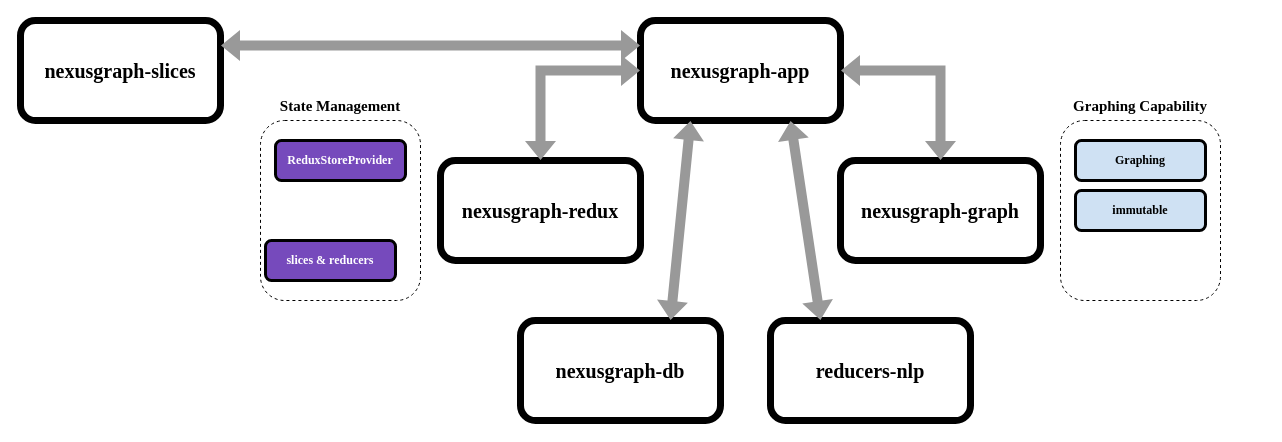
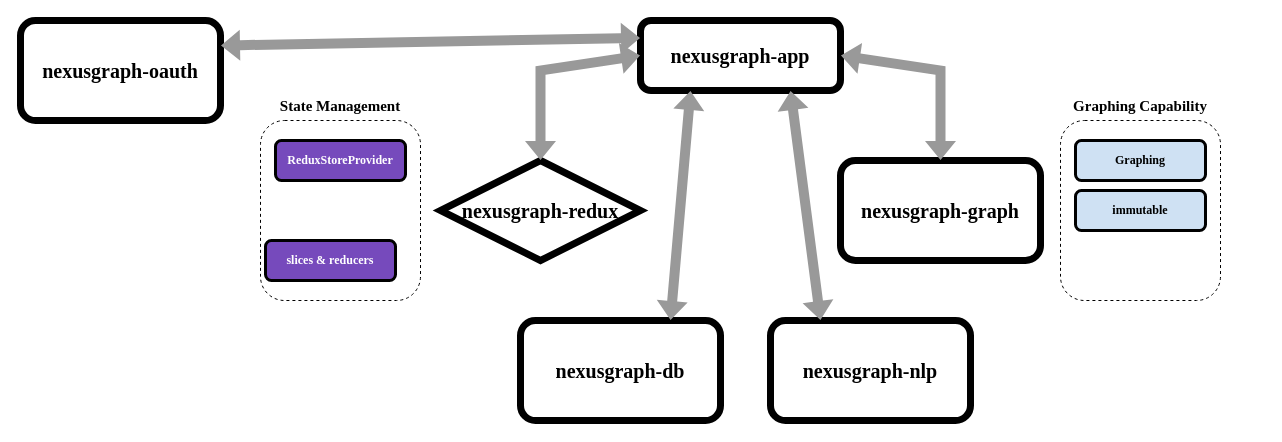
  <mxCell id="0" />
  <mxCell id="1" parent="0" />
- <mxCell id="2" value="&lt;font style=&quot;font-size: 20px;&quot; face=&quot;Ubuntu&quot;&gt;&lt;b&gt;nexusgraph-app&lt;/b&gt;&lt;/font&gt;" style="rounded=1;whiteSpace=wrap;html=1;fillColor=none;strokeWidth=7;" vertex="1" parent="1"><mxGeometry x="640" y="20" width="200" height="100" as="geometry" /></mxCell>
- <mxCell id="3" value="&lt;font style=&quot;font-size: 20px;&quot; face=&quot;Ubuntu&quot;&gt;&lt;b&gt;nexusgraph-redux&lt;/b&gt;&lt;/font&gt;" style="rounded=1;whiteSpace=wrap;html=1;fillColor=none;strokeWidth=7;" vertex="1" parent="1"><mxGeometry x="440" y="160" width="200" height="100" as="geometry" /></mxCell>
+ <mxCell id="2" value="&lt;font style=&quot;font-size: 20px;&quot; face=&quot;Ubuntu&quot;&gt;&lt;b&gt;nexusgraph-app&lt;/b&gt;&lt;/font&gt;" style="rounded=1;whiteSpace=wrap;html=1;fillColor=none;strokeWidth=7;" vertex="1" parent="1"><mxGeometry x="640" y="20" width="200" height="70" as="geometry" /></mxCell>
+ <mxCell id="3" value="&lt;font style=&quot;font-size: 20px;&quot; face=&quot;Ubuntu&quot;&gt;&lt;b&gt;nexusgraph-redux&lt;/b&gt;&lt;/font&gt;" style="rhombus;whiteSpace=wrap;html=1;fillColor=none;strokeWidth=7;" vertex="1" parent="1"><mxGeometry x="440" y="160" width="200" height="100" as="geometry" /></mxCell>
  <mxCell id="4" value="&lt;font style=&quot;font-size: 20px;&quot; face=&quot;Ubuntu&quot;&gt;&lt;b&gt;nexusgraph-graph&lt;/b&gt;&lt;/font&gt;" style="rounded=1;whiteSpace=wrap;html=1;fillColor=none;strokeWidth=7;" vertex="1" parent="1"><mxGeometry x="840" y="160" width="200" height="100" as="geometry" /></mxCell>
  <mxCell id="5" value="&lt;font style=&quot;font-size: 20px;&quot; face=&quot;Ubuntu&quot;&gt;&lt;b&gt;nexusgraph-db&lt;/b&gt;&lt;/font&gt;" style="rounded=1;whiteSpace=wrap;html=1;fillColor=none;strokeWidth=7;" vertex="1" parent="1"><mxGeometry x="520" y="320" width="200" height="100" as="geometry" /></mxCell>
- <mxCell id="6" value="&lt;font style=&quot;font-size: 20px;&quot; face=&quot;Ubuntu&quot;&gt;&lt;b&gt;reducers-nlp&lt;/b&gt;&lt;/font&gt;" style="rounded=1;whiteSpace=wrap;html=1;fillColor=none;strokeWidth=7;" vertex="1" parent="1"><mxGeometry x="770" y="320" width="200" height="100" as="geometry" /></mxCell>
- <mxCell id="7" value="&lt;font style=&quot;font-size: 20px;&quot; face=&quot;Ubuntu&quot;&gt;&lt;b&gt;nexusgraph-slices&lt;/b&gt;&lt;/font&gt;" style="rounded=1;whiteSpace=wrap;html=1;fillColor=none;strokeWidth=7;" vertex="1" parent="1"><mxGeometry x="20" y="20" width="200" height="100" as="geometry" /></mxCell>
+ <mxCell id="6" value="&lt;font style=&quot;font-size: 20px;&quot; face=&quot;Ubuntu&quot;&gt;&lt;b&gt;nexusgraph-nlp&lt;/b&gt;&lt;/font&gt;" style="rounded=1;whiteSpace=wrap;html=1;fillColor=none;strokeWidth=7;" vertex="1" parent="1"><mxGeometry x="770" y="320" width="200" height="100" as="geometry" /></mxCell>
+ <mxCell id="7" value="&lt;font style=&quot;font-size: 20px;&quot; face=&quot;Ubuntu&quot;&gt;&lt;b&gt;nexusgraph-oauth&lt;/b&gt;&lt;/font&gt;" style="rounded=1;whiteSpace=wrap;html=1;fillColor=none;strokeWidth=7;" vertex="1" parent="1"><mxGeometry x="20" y="20" width="200" height="100" as="geometry" /></mxCell>
  <mxCell id="8" value="" style="shape=flexArrow;endArrow=classic;startArrow=classic;html=1;rounded=0;entryX=0;entryY=0.5;entryDx=0;entryDy=0;exitX=0.5;exitY=0;exitDx=0;exitDy=0;strokeColor=none;fillColor=#999999;" edge="1" parent="1" source="3" target="2"><mxGeometry width="100" height="100" relative="1" as="geometry"><mxPoint x="470" y="130" as="sourcePoint" /><mxPoint x="570" y="30" as="targetPoint" /><Array as="points"><mxPoint x="540" y="70" /></Array></mxGeometry></mxCell>
  <mxCell id="9" value="" style="shape=flexArrow;endArrow=classic;startArrow=classic;html=1;rounded=0;exitX=1;exitY=0.5;exitDx=0;exitDy=0;entryX=0.5;entryY=0;entryDx=0;entryDy=0;fillColor=#999999;strokeColor=none;" edge="1" parent="1" source="2" target="4"><mxGeometry width="100" height="100" relative="1" as="geometry"><mxPoint x="800" y="300" as="sourcePoint" /><mxPoint x="900" y="200" as="targetPoint" /><Array as="points"><mxPoint x="940" y="70" /></Array></mxGeometry></mxCell>
  <mxCell id="10" value="" style="shape=flexArrow;endArrow=classic;startArrow=classic;html=1;rounded=0;entryX=0.25;entryY=1;entryDx=0;entryDy=0;exitX=0.75;exitY=0;exitDx=0;exitDy=0;strokeColor=none;fillColor=#999999;" edge="1" parent="1" source="5" target="2"><mxGeometry width="100" height="100" relative="1" as="geometry"><mxPoint x="800" y="300" as="sourcePoint" /><mxPoint x="900" y="200" as="targetPoint" /><Array as="points" /></mxGeometry></mxCell>
  <mxCell id="11" value="" style="shape=flexArrow;endArrow=classic;startArrow=classic;html=1;rounded=0;entryX=0.75;entryY=1;entryDx=0;entryDy=0;exitX=0.25;exitY=0;exitDx=0;exitDy=0;fillColor=#999999;strokeColor=none;" edge="1" parent="1" source="6" target="2"><mxGeometry width="100" height="100" relative="1" as="geometry"><mxPoint x="800" y="290" as="sourcePoint" /><mxPoint x="900" y="200" as="targetPoint" /></mxGeometry></mxCell>
  <mxCell id="12" value="" style="rounded=1;whiteSpace=wrap;html=1;fillColor=none;dashed=1;" vertex="1" parent="1"><mxGeometry x="1060" y="120" width="160" height="180" as="geometry" /></mxCell>
  <mxCell id="13" value="&lt;b&gt;&lt;font face=&quot;Ubuntu&quot;&gt;Graphing&lt;/font&gt;&lt;/b&gt;" style="rounded=1;whiteSpace=wrap;html=1;fillColor=#CFE1F3;strokeWidth=3;" vertex="1" parent="1"><mxGeometry x="1075" y="140" width="130" height="40" as="geometry" /></mxCell>
  <mxCell id="14" value="&lt;b&gt;&lt;font face=&quot;Ubuntu&quot;&gt;immutable&lt;/font&gt;&lt;/b&gt;&lt;span style=&quot;color: rgba(0, 0, 0, 0); font-family: monospace; font-size: 0px; text-align: start; text-wrap: nowrap;&quot;&gt;%3CmxGraphModel%3E%3Croot%3E%3CmxCell%20id%3D%220%22%2F%3E%3CmxCell%20id%3D%221%22%20parent%3D%220%22%2F%3E%3CmxCell%20id%3D%222%22%20value%3D%22%26lt%3Bb%26gt%3B%26lt%3Bfont%20face%3D%26quot%3BUbuntu%26quot%3B%26gt%3BGraphBrowser%26lt%3B%2Ffont%26gt%3B%26lt%3B%2Fb%26gt%3B%22%20style%3D%22rounded%3D1%3BwhiteSpace%3Dwrap%3Bhtml%3D1%3BfillColor%3Dnone%3BstrokeWidth%3D5%3B%22%20vertex%3D%221%22%20parent%3D%221%22%3E%3CmxGeometry%20x%3D%22775%22%20y%3D%22420%22%20width%3D%22130%22%20height%3D%2240%22%20as%3D%22geometry%22%2F%3E%3C%2FmxCell%3E%3C%2Froot%3E%3C%2FmxGraphModel%3E&lt;/span&gt;" style="rounded=1;whiteSpace=wrap;html=1;fillColor=#CFE1F3;strokeWidth=3;" vertex="1" parent="1"><mxGeometry x="1075" y="190" width="130" height="40" as="geometry" /></mxCell>
  <mxCell id="15" value="&lt;font face=&quot;Ubuntu&quot;&gt;&lt;span style=&quot;font-size: 15px;&quot;&gt;&lt;b&gt;Graphing Capability&lt;/b&gt;&lt;/span&gt;&lt;/font&gt;" style="text;html=1;align=center;verticalAlign=middle;whiteSpace=wrap;rounded=0;" vertex="1" parent="1"><mxGeometry x="1020" y="90" width="240" height="30" as="geometry" /></mxCell>
  <mxCell id="16" value="" style="rounded=1;whiteSpace=wrap;html=1;fillColor=none;dashed=1;" vertex="1" parent="1"><mxGeometry x="260" y="120" width="160" height="180" as="geometry" /></mxCell>
  <mxCell id="17" value="&lt;font face=&quot;Ubuntu&quot; color=&quot;#ffffff&quot;&gt;&lt;b&gt;ReduxStoreProvider&lt;/b&gt;&lt;/font&gt;" style="rounded=1;whiteSpace=wrap;html=1;fillColor=#764ABC;strokeWidth=3;" vertex="1" parent="1"><mxGeometry x="275" y="140" width="130" height="40" as="geometry" /></mxCell>
  <mxCell id="18" value="&lt;font color=&quot;#ffffff&quot; face=&quot;Ubuntu&quot;&gt;&lt;b&gt;slices &amp;amp; reducers&lt;/b&gt;&lt;/font&gt;" style="rounded=1;whiteSpace=wrap;html=1;fillColor=#764ABC;strokeWidth=3;" vertex="1" parent="1"><mxGeometry x="265" y="240" width="130" height="40" as="geometry" /></mxCell>
  <mxCell id="19" value="&lt;font face=&quot;Ubuntu&quot;&gt;&lt;span style=&quot;font-size: 15px;&quot;&gt;&lt;b&gt;State Management&lt;/b&gt;&lt;/span&gt;&lt;/font&gt;" style="text;html=1;align=center;verticalAlign=middle;whiteSpace=wrap;rounded=0;" vertex="1" parent="1"><mxGeometry x="220" y="90" width="240" height="30" as="geometry" /></mxCell>
  <mxCell id="20" value="" style="shape=flexArrow;endArrow=classic;startArrow=classic;html=1;rounded=0;exitX=1;exitY=0.25;exitDx=0;exitDy=0;entryX=0;entryY=0.25;entryDx=0;entryDy=0;fillColor=#999999;strokeColor=none;" edge="1" parent="1" source="7" target="2"><mxGeometry width="100" height="100" relative="1" as="geometry"><mxPoint x="690" y="240" as="sourcePoint" /><mxPoint x="790" y="140" as="targetPoint" /></mxGeometry></mxCell>
